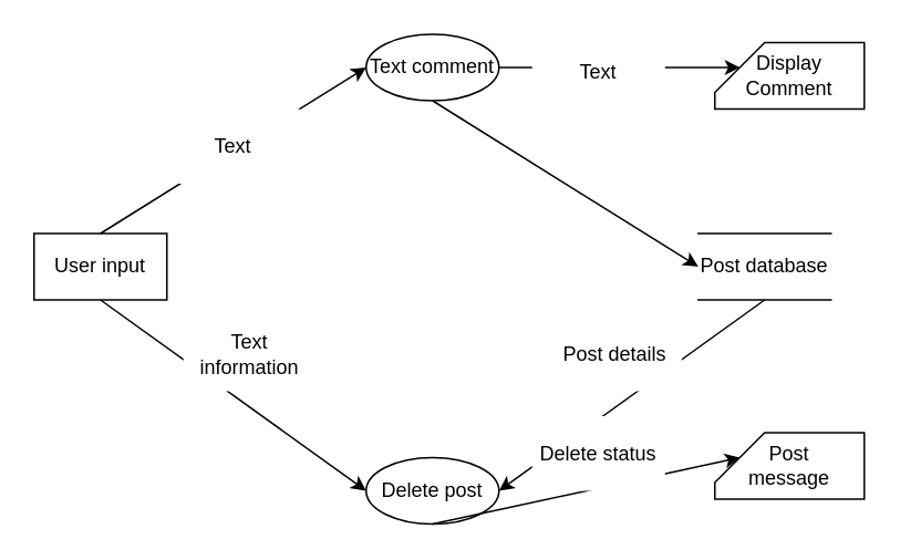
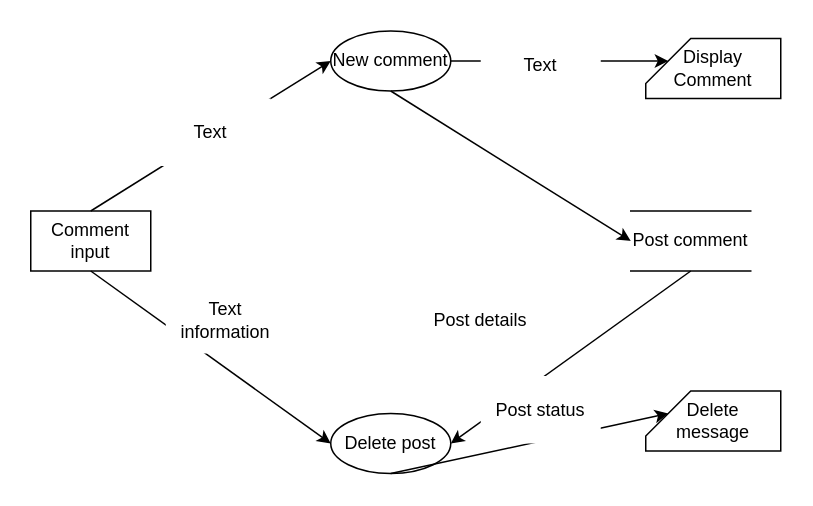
  <mxCell id="0" />
  <mxCell id="1" parent="0" />
- <mxCell id="2" value="User input" style="rounded=0;whiteSpace=wrap;html=1;" vertex="1" parent="1"><mxGeometry x="20" y="140" width="80" height="40" as="geometry" /></mxCell>
- <mxCell id="3" value="Text comment" style="ellipse;whiteSpace=wrap;html=1;" vertex="1" parent="1"><mxGeometry x="220" y="20" width="80" height="40" as="geometry" /></mxCell>
- <mxCell id="4" value="Post database" style="shape=partialRectangle;whiteSpace=wrap;html=1;left=0;right=0;fillColor=none;strokeColor=default;" vertex="1" parent="1"><mxGeometry x="420" y="140" width="80" height="40" as="geometry" /></mxCell>
+ <mxCell id="2" value="Comment input" style="rounded=0;whiteSpace=wrap;html=1;" vertex="1" parent="1"><mxGeometry x="20" y="140" width="80" height="40" as="geometry" /></mxCell>
+ <mxCell id="3" value="New comment" style="ellipse;whiteSpace=wrap;html=1;" vertex="1" parent="1"><mxGeometry x="220" y="20" width="80" height="40" as="geometry" /></mxCell>
+ <mxCell id="4" value="Post comment" style="shape=partialRectangle;whiteSpace=wrap;html=1;left=0;right=0;fillColor=none;strokeColor=default;" vertex="1" parent="1"><mxGeometry x="420" y="140" width="80" height="40" as="geometry" /></mxCell>
  <mxCell id="5" value="Display&lt;br&gt;Comment" style="shape=card;whiteSpace=wrap;html=1;strokeColor=default;fillColor=default;" vertex="1" parent="1"><mxGeometry x="430" y="25" width="90" height="40" as="geometry" /></mxCell>
  <mxCell id="6" value="" style="endArrow=classic;html=1;rounded=0;exitX=1;exitY=0.5;exitDx=0;exitDy=0;entryX=0;entryY=0;entryDx=15;entryDy=15;entryPerimeter=0;" edge="1" parent="1" target="5"><mxGeometry width="50" height="50" relative="1" as="geometry"><mxPoint x="300" y="40" as="sourcePoint" /><mxPoint x="230" y="50" as="targetPoint" /></mxGeometry></mxCell>
  <mxCell id="7" value="Text" style="rounded=0;whiteSpace=wrap;html=1;strokeColor=none;fillColor=default;" vertex="1" parent="1"><mxGeometry x="320" y="20" width="80" height="45" as="geometry" /></mxCell>
  <mxCell id="8" value="" style="endArrow=classic;html=1;rounded=0;exitX=0.5;exitY=1;exitDx=0;exitDy=0;entryX=0;entryY=0.5;entryDx=0;entryDy=0;" edge="1" parent="1" target="4"><mxGeometry width="50" height="50" relative="1" as="geometry"><mxPoint x="260" y="60" as="sourcePoint" /><mxPoint x="400" y="130" as="targetPoint" /></mxGeometry></mxCell>
  <mxCell id="9" value="Delete post" style="ellipse;whiteSpace=wrap;html=1;strokeColor=default;fillColor=default;" vertex="1" parent="1"><mxGeometry x="220" y="275" width="80" height="40" as="geometry" /></mxCell>
  <mxCell id="10" value="" style="endArrow=classic;html=1;rounded=0;exitX=0.5;exitY=1;exitDx=0;exitDy=0;entryX=0;entryY=0.5;entryDx=0;entryDy=0;" edge="1" parent="1" target="9"><mxGeometry width="50" height="50" relative="1" as="geometry"><mxPoint x="60" y="180" as="sourcePoint" /><mxPoint x="230" y="50" as="targetPoint" /></mxGeometry></mxCell>
  <mxCell id="11" value="Text information" style="rounded=0;whiteSpace=wrap;html=1;strokeColor=none;fillColor=default;" vertex="1" parent="1"><mxGeometry x="110" y="190" width="80" height="45" as="geometry" /></mxCell>
  <mxCell id="12" value="" style="endArrow=classic;html=1;rounded=0;exitX=0.5;exitY=1;exitDx=0;exitDy=0;entryX=1;entryY=0.5;entryDx=0;entryDy=0;" edge="1" parent="1" target="9"><mxGeometry width="50" height="50" relative="1" as="geometry"><mxPoint x="460" y="180" as="sourcePoint" /><mxPoint x="430" y="170" as="targetPoint" /></mxGeometry></mxCell>
- <mxCell id="13" value="Post details" style="rounded=0;whiteSpace=wrap;html=1;strokeColor=none;fillColor=default;" vertex="1" parent="1"><mxGeometry x="330" y="190" width="80" height="45" as="geometry" /></mxCell>
- <mxCell id="14" value="Post &lt;br&gt;message" style="shape=card;whiteSpace=wrap;html=1;strokeColor=default;fillColor=default;" vertex="1" parent="1"><mxGeometry x="430" y="260" width="90" height="40" as="geometry" /></mxCell>
+ <mxCell id="13" value="Post details" style="rounded=0;whiteSpace=wrap;html=1;strokeColor=none;fillColor=default;" vertex="1" parent="1"><mxGeometry x="280" y="190" width="80" height="45" as="geometry" /></mxCell>
+ <mxCell id="14" value="Delete &lt;br&gt;message" style="shape=card;whiteSpace=wrap;html=1;strokeColor=default;fillColor=default;" vertex="1" parent="1"><mxGeometry x="430" y="260" width="90" height="40" as="geometry" /></mxCell>
  <mxCell id="15" value="" style="endArrow=classic;html=1;rounded=0;exitX=0.5;exitY=1;exitDx=0;exitDy=0;entryX=0;entryY=0;entryDx=15;entryDy=15;entryPerimeter=0;" edge="1" parent="1" source="9" target="14"><mxGeometry width="50" height="50" relative="1" as="geometry"><mxPoint x="270" y="70" as="sourcePoint" /><mxPoint x="430" y="170" as="targetPoint" /></mxGeometry></mxCell>
- <mxCell id="16" value="Delete status" style="rounded=0;whiteSpace=wrap;html=1;strokeColor=none;fillColor=default;" vertex="1" parent="1"><mxGeometry x="320" y="250" width="80" height="45" as="geometry" /></mxCell>
+ <mxCell id="16" value="Post status" style="rounded=0;whiteSpace=wrap;html=1;strokeColor=none;fillColor=default;" vertex="1" parent="1"><mxGeometry x="320" y="250" width="80" height="45" as="geometry" /></mxCell>
  <mxCell id="17" value="" style="endArrow=classic;html=1;rounded=0;exitX=0.5;exitY=0;exitDx=0;exitDy=0;entryX=0;entryY=0.5;entryDx=0;entryDy=0;" edge="1" parent="1"><mxGeometry width="50" height="50" relative="1" as="geometry"><mxPoint x="60" y="140" as="sourcePoint" /><mxPoint x="220" y="40" as="targetPoint" /></mxGeometry></mxCell>
  <mxCell id="18" value="Text" style="rounded=0;whiteSpace=wrap;html=1;strokeColor=none;fillColor=default;" vertex="1" parent="1"><mxGeometry x="100" y="65" width="80" height="45" as="geometry" /></mxCell>
